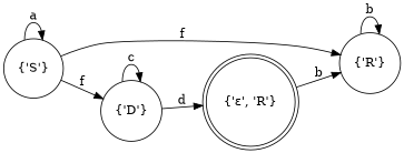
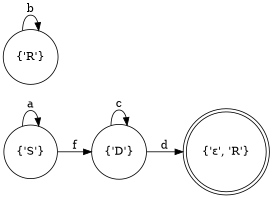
  digraph {
    rankdir=LR
    node [shape=circle]
    "{'ε', 'R'}" [shape=doublecircle]
    "{'R'}"
    "{'S'}"
    "{'D'}"
-   "{'ε', 'R'}" -> "{'R'}" [label=b]
    "{'R'}" -> "{'R'}" [label=b]
-   "{'S'}" -> "{'R'}" [label=f]
    "{'S'}" -> "{'S'}" [label=a]
    "{'S'}" -> "{'D'}" [label=f]
    "{'D'}" -> "{'ε', 'R'}" [label=d]
    "{'D'}" -> "{'D'}" [label=c]
  }
